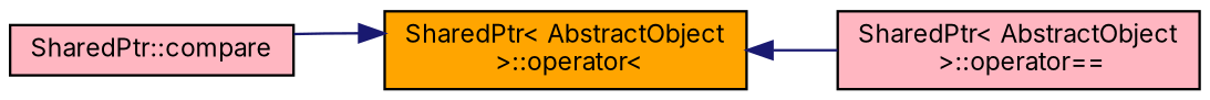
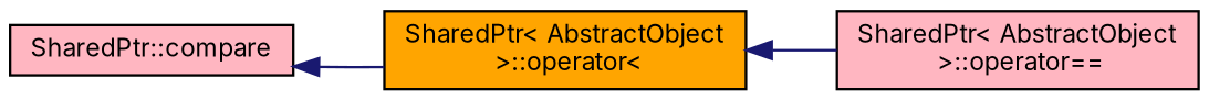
  digraph {
    fontname=Inter
    rankdir=LR
    node [color=black fillcolor=lightpink fontname=Inter fontsize=10 shape=record style=filled]
    edge [color=midnightblue dir=back fontname=Inter fontsize=10 labelfontname=Helvetica labelfontsize=10 style=solid]
    n1 [fontcolor=black height=0.2 label="SharedPtr::compare" width=0.4]
    n2 [fillcolor=orange height=0.2 label="SharedPtr\< AbstractObject\l \>::operator\<" width=0.4]
    n3 [height=0.2 label="SharedPtr\< AbstractObject\l \>::operator==" width=0.4]
-   n2 -> n1
+   n1 -> n2
    n2 -> n3
  }
